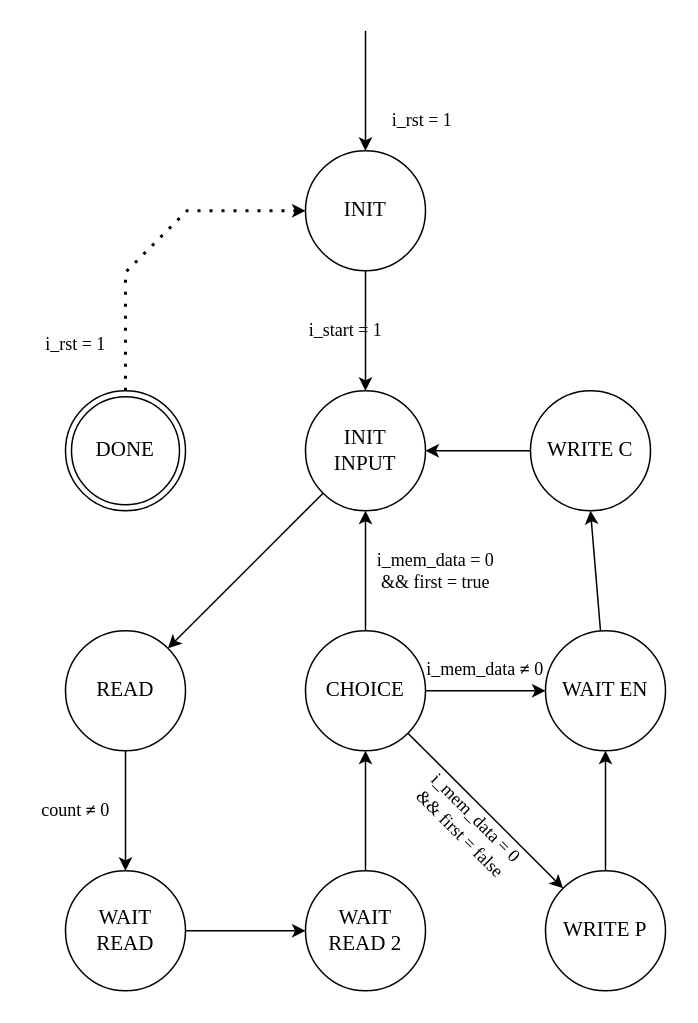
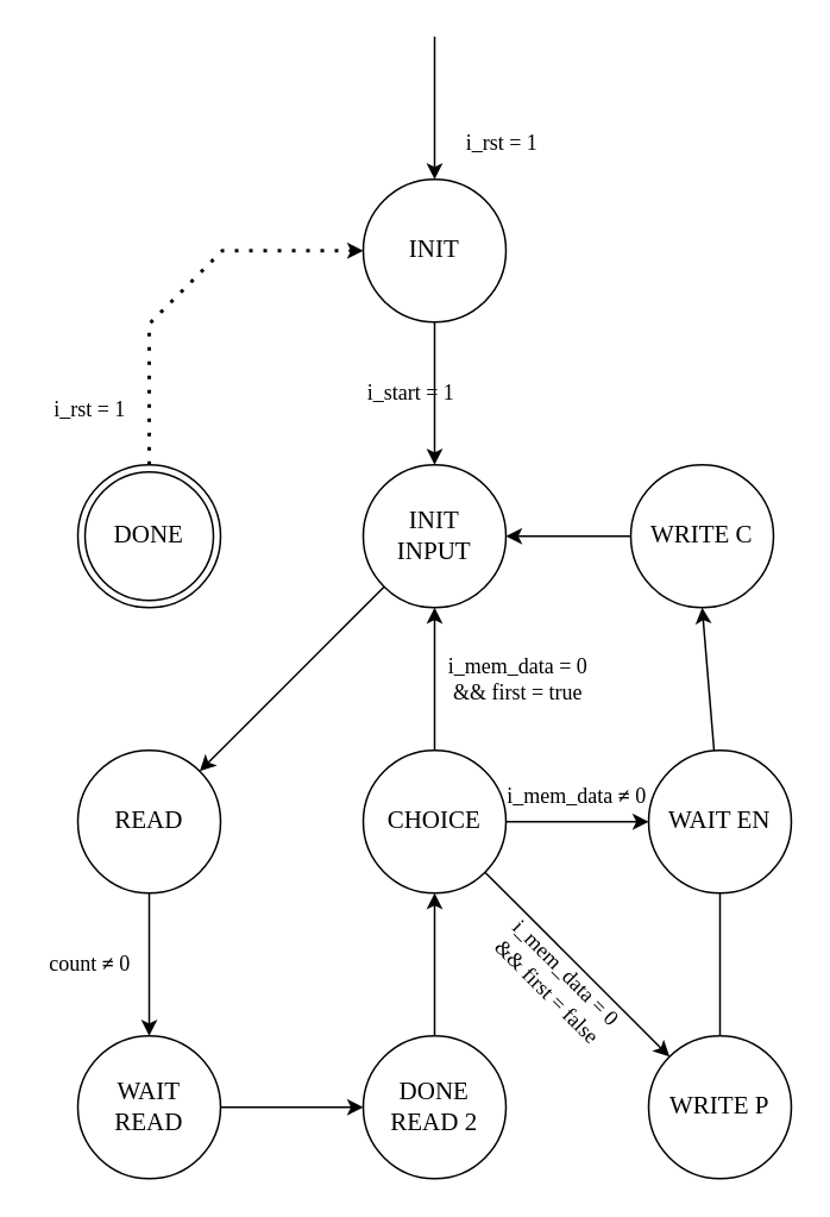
  <mxCell id="0" />
  <mxCell id="1" parent="0" />
  <mxCell id="2" value="&lt;font face=&quot;Times New Roman&quot; style=&quot;font-size: 14px;&quot;&gt;INIT&lt;/font&gt;" style="ellipse;whiteSpace=wrap;html=1;aspect=fixed;" parent="1" vertex="1"><mxGeometry x="203" y="100" width="80" height="80" as="geometry" /></mxCell>
  <mxCell id="3" value="" style="endArrow=classic;html=1;rounded=0;entryX=0.5;entryY=0;entryDx=0;entryDy=0;" parent="1" target="2" edge="1"><mxGeometry width="50" height="50" relative="1" as="geometry"><mxPoint x="243" y="20" as="sourcePoint" /><mxPoint x="273" y="120" as="targetPoint" /></mxGeometry></mxCell>
  <mxCell id="4" value="&lt;font face=&quot;Times New Roman&quot; style=&quot;font-size: 14px;&quot;&gt;INIT&lt;/font&gt;&lt;div&gt;&lt;font face=&quot;Times New Roman&quot; style=&quot;font-size: 14px;&quot;&gt;INPUT&lt;/font&gt;&lt;/div&gt;" style="ellipse;whiteSpace=wrap;html=1;aspect=fixed;" parent="1" vertex="1"><mxGeometry x="203" y="260" width="80" height="80" as="geometry" /></mxCell>
  <mxCell id="5" value="" style="endArrow=classic;html=1;rounded=0;entryX=0.5;entryY=0;entryDx=0;entryDy=0;" parent="1" target="4" edge="1"><mxGeometry width="50" height="50" relative="1" as="geometry"><mxPoint x="243" y="180" as="sourcePoint" /><mxPoint x="273" y="280" as="targetPoint" /></mxGeometry></mxCell>
  <mxCell id="6" value="&lt;font face=&quot;Times New Roman&quot; style=&quot;font-size: 14px;&quot;&gt;READ&lt;/font&gt;" style="ellipse;whiteSpace=wrap;html=1;aspect=fixed;" parent="1" vertex="1"><mxGeometry x="43" y="420" width="80" height="80" as="geometry" /></mxCell>
  <mxCell id="7" value="&lt;font face=&quot;Times New Roman&quot;&gt;&lt;span style=&quot;font-size: 14px;&quot;&gt;WAIT&lt;/span&gt;&lt;/font&gt;&lt;div&gt;&lt;font face=&quot;Times New Roman&quot;&gt;&lt;span style=&quot;font-size: 14px;&quot;&gt;READ&lt;/span&gt;&lt;/font&gt;&lt;/div&gt;" style="ellipse;whiteSpace=wrap;html=1;aspect=fixed;" parent="1" vertex="1"><mxGeometry x="43" y="580" width="80" height="80" as="geometry" /></mxCell>
  <mxCell id="8" value="" style="endArrow=classic;html=1;rounded=0;entryX=0.5;entryY=0;entryDx=0;entryDy=0;exitX=0.5;exitY=1;exitDx=0;exitDy=0;" parent="1" target="7" edge="1" source="6"><mxGeometry width="50" height="50" relative="1" as="geometry"><mxPoint x="243" y="500" as="sourcePoint" /><mxPoint x="273" y="600" as="targetPoint" /></mxGeometry></mxCell>
- <mxCell id="9" value="&lt;font face=&quot;Times New Roman&quot; style=&quot;font-size: 14px;&quot;&gt;WAIT&lt;/font&gt;&lt;div&gt;&lt;font face=&quot;Times New Roman&quot; style=&quot;font-size: 14px;&quot;&gt;READ 2&lt;/font&gt;&lt;/div&gt;" style="ellipse;whiteSpace=wrap;html=1;aspect=fixed;" parent="1" vertex="1"><mxGeometry x="203" y="580" width="80" height="80" as="geometry" /></mxCell>
+ <mxCell id="9" value="&lt;font face=&quot;Times New Roman&quot; style=&quot;font-size: 14px;&quot;&gt;DONE&lt;/font&gt;&lt;div&gt;&lt;font face=&quot;Times New Roman&quot; style=&quot;font-size: 14px;&quot;&gt;READ 2&lt;/font&gt;&lt;/div&gt;" style="ellipse;whiteSpace=wrap;html=1;aspect=fixed;" parent="1" vertex="1"><mxGeometry x="203" y="580" width="80" height="80" as="geometry" /></mxCell>
  <mxCell id="10" value="" style="endArrow=classic;html=1;rounded=0;entryX=0;entryY=0.5;entryDx=0;entryDy=0;exitX=1;exitY=0.5;exitDx=0;exitDy=0;" parent="1" source="7" target="9" edge="1"><mxGeometry width="50" height="50" relative="1" as="geometry"><mxPoint x="243" y="660" as="sourcePoint" /><mxPoint x="273" y="760" as="targetPoint" /></mxGeometry></mxCell>
  <mxCell id="11" value="&lt;font face=&quot;Times New Roman&quot; style=&quot;font-size: 14px;&quot;&gt;DONE&lt;/font&gt;" style="ellipse;shape=doubleEllipse;whiteSpace=wrap;html=1;aspect=fixed;" parent="1" vertex="1"><mxGeometry x="43" y="260" width="80" height="80" as="geometry" /></mxCell>
  <mxCell id="12" value="&lt;font face=&quot;Times New Roman&quot; style=&quot;font-size: 14px;&quot;&gt;CHOICE&lt;/font&gt;" style="ellipse;whiteSpace=wrap;html=1;aspect=fixed;" parent="1" vertex="1"><mxGeometry x="203" y="420" width="80" height="80" as="geometry" /></mxCell>
  <mxCell id="13" value="" style="endArrow=classic;html=1;rounded=0;exitX=0.5;exitY=0;exitDx=0;exitDy=0;entryX=0.5;entryY=1;entryDx=0;entryDy=0;" parent="1" source="9" target="12" edge="1"><mxGeometry width="50" height="50" relative="1" as="geometry"><mxPoint x="303" y="470" as="sourcePoint" /><mxPoint x="252" y="522" as="targetPoint" /></mxGeometry></mxCell>
  <mxCell id="14" value="&lt;font face=&quot;Times New Roman&quot; style=&quot;font-size: 14px;&quot;&gt;WRITE P&lt;/font&gt;" style="ellipse;whiteSpace=wrap;html=1;aspect=fixed;" parent="1" vertex="1"><mxGeometry x="363" y="580" width="80" height="80" as="geometry" /></mxCell>
  <mxCell id="15" value="&lt;font face=&quot;Times New Roman&quot; style=&quot;font-size: 14px;&quot;&gt;WAIT EN&lt;/font&gt;" style="ellipse;whiteSpace=wrap;html=1;aspect=fixed;" parent="1" vertex="1"><mxGeometry x="363" y="420" width="80" height="80" as="geometry" /></mxCell>
  <mxCell id="16" value="&lt;font face=&quot;Times New Roman&quot; style=&quot;font-size: 14px;&quot;&gt;WRITE C&lt;/font&gt;" style="ellipse;whiteSpace=wrap;html=1;aspect=fixed;" parent="1" vertex="1"><mxGeometry x="353" y="260" width="80" height="80" as="geometry" /></mxCell>
  <mxCell id="17" value="" style="endArrow=none;dashed=1;html=1;dashPattern=1 3;strokeWidth=2;rounded=0;exitX=0.5;exitY=0;exitDx=0;exitDy=0;entryX=0;entryY=0.5;entryDx=0;entryDy=0;" edge="1" parent="1" source="11" target="2"><mxGeometry width="50" height="50" relative="1" as="geometry"><mxPoint x="175" y="338" as="sourcePoint" /><mxPoint x="171" y="133" as="targetPoint" /><Array as="points"><mxPoint x="83" y="181" /><mxPoint x="124" y="140" /></Array></mxGeometry></mxCell>
  <mxCell id="18" value="" style="endArrow=classic;html=1;rounded=0;entryX=0;entryY=0.5;entryDx=0;entryDy=0;" edge="1" parent="1" target="2"><mxGeometry width="50" height="50" relative="1" as="geometry"><mxPoint x="195" y="140" as="sourcePoint" /><mxPoint x="183" y="139" as="targetPoint" /></mxGeometry></mxCell>
  <mxCell id="19" value="" style="endArrow=classic;html=1;rounded=0;entryX=0;entryY=0.5;entryDx=0;entryDy=0;exitX=1;exitY=0.5;exitDx=0;exitDy=0;" edge="1" parent="1" source="12" target="15"><mxGeometry width="50" height="50" relative="1" as="geometry"><mxPoint x="161" y="426" as="sourcePoint" /><mxPoint x="211" y="376" as="targetPoint" /><Array as="points"><mxPoint x="349" y="460" /></Array></mxGeometry></mxCell>
- <mxCell id="20" value="" style="endArrow=classic;html=1;rounded=0;exitX=0.5;exitY=0;exitDx=0;exitDy=0;entryX=0.5;entryY=1;entryDx=0;entryDy=0;" edge="1" parent="1" source="14" target="15"><mxGeometry width="50" height="50" relative="1" as="geometry"><mxPoint x="161" y="426" as="sourcePoint" /><mxPoint x="211" y="376" as="targetPoint" /></mxGeometry></mxCell>
+ <mxCell id="20" value="" style="endArrow=none;html=1;rounded=0;exitX=0.5;exitY=0;exitDx=0;exitDy=0;entryX=0.5;entryY=1;entryDx=0;entryDy=0;" edge="1" parent="1" source="14" target="15"><mxGeometry width="50" height="50" relative="1" as="geometry"><mxPoint x="161" y="426" as="sourcePoint" /><mxPoint x="211" y="376" as="targetPoint" /></mxGeometry></mxCell>
  <mxCell id="21" value="" style="endArrow=classic;html=1;rounded=0;entryX=0.5;entryY=1;entryDx=0;entryDy=0;" edge="1" parent="1" source="15" target="16"><mxGeometry width="50" height="50" relative="1" as="geometry"><mxPoint x="161" y="426" as="sourcePoint" /><mxPoint x="211" y="376" as="targetPoint" /></mxGeometry></mxCell>
  <mxCell id="22" value="" style="endArrow=classic;html=1;rounded=0;entryX=0.5;entryY=1;entryDx=0;entryDy=0;exitX=0.5;exitY=0;exitDx=0;exitDy=0;" edge="1" parent="1" source="12" target="4"><mxGeometry width="50" height="50" relative="1" as="geometry"><mxPoint x="186" y="480" as="sourcePoint" /><mxPoint x="236" y="430" as="targetPoint" /></mxGeometry></mxCell>
  <mxCell id="23" value="" style="endArrow=classic;html=1;rounded=0;entryX=0;entryY=0;entryDx=0;entryDy=0;exitX=1;exitY=1;exitDx=0;exitDy=0;" edge="1" parent="1" source="12" target="14"><mxGeometry width="50" height="50" relative="1" as="geometry"><mxPoint x="186" y="480" as="sourcePoint" /><mxPoint x="236" y="430" as="targetPoint" /></mxGeometry></mxCell>
  <mxCell id="24" value="" style="endArrow=classic;html=1;rounded=0;entryX=1;entryY=0.5;entryDx=0;entryDy=0;exitX=0;exitY=0.5;exitDx=0;exitDy=0;" edge="1" parent="1" source="16" target="4"><mxGeometry width="50" height="50" relative="1" as="geometry"><mxPoint x="158" y="310" as="sourcePoint" /><mxPoint x="208" y="260" as="targetPoint" /></mxGeometry></mxCell>
  <mxCell id="25" value="" style="endArrow=classic;html=1;rounded=0;entryX=1;entryY=0;entryDx=0;entryDy=0;exitX=0;exitY=1;exitDx=0;exitDy=0;" edge="1" parent="1" source="4" target="6"><mxGeometry width="50" height="50" relative="1" as="geometry"><mxPoint x="260" y="473" as="sourcePoint" /><mxPoint x="310" y="423" as="targetPoint" /></mxGeometry></mxCell>
  <mxCell id="26" value="&lt;font face=&quot;Times New Roman&quot;&gt;i_rst = 1&lt;/font&gt;" style="text;html=1;align=center;verticalAlign=middle;whiteSpace=wrap;rounded=0;fontFamily=Helvetica;" vertex="1" parent="1"><mxGeometry x="251" y="65" width="60" height="30" as="geometry" /></mxCell>
  <mxCell id="27" value="&lt;font face=&quot;Times New Roman&quot;&gt;i_rst = 1&lt;/font&gt;" style="text;html=1;align=center;verticalAlign=middle;whiteSpace=wrap;rounded=0;fontFamily=Helvetica;" vertex="1" parent="1"><mxGeometry x="20" y="214" width="60" height="30" as="geometry" /></mxCell>
  <mxCell id="28" value="&lt;font face=&quot;Times New Roman&quot;&gt;i_start = 1&lt;/font&gt;" style="text;html=1;align=center;verticalAlign=middle;whiteSpace=wrap;rounded=0;" vertex="1" parent="1"><mxGeometry x="200" y="205" width="60" height="30" as="geometry" /></mxCell>
  <mxCell id="29" value="&lt;font face=&quot;Times New Roman&quot;&gt;count &lt;b&gt;≠ &lt;/b&gt;0&lt;/font&gt;" style="text;html=1;align=center;verticalAlign=middle;whiteSpace=wrap;rounded=0;fontFamily=Helvetica;" vertex="1" parent="1"><mxGeometry x="20" y="525" width="60" height="30" as="geometry" /></mxCell>
  <mxCell id="30" value="&lt;div&gt;&lt;font face=&quot;Times New Roman&quot;&gt;i_mem_data = 0&lt;/font&gt;&lt;/div&gt;&lt;font face=&quot;Times New Roman&quot;&gt;&amp;amp;&amp;amp; first = true&lt;/font&gt;" style="text;html=1;align=center;verticalAlign=middle;whiteSpace=wrap;rounded=0;fontFamily=Helvetica;" vertex="1" parent="1"><mxGeometry x="247" y="365" width="86" height="30" as="geometry" /></mxCell>
  <mxCell id="31" value="&lt;div&gt;&lt;font face=&quot;Times New Roman&quot;&gt;i_mem_data &lt;/font&gt;&lt;font face=&quot;Times New Roman&quot;&gt;&lt;b&gt;≠ &lt;/b&gt;&lt;/font&gt;&lt;font face=&quot;Times New Roman&quot;&gt;0&lt;/font&gt;&lt;/div&gt;&lt;font face=&quot;Times New Roman&quot;&gt;&lt;/font&gt;" style="text;html=1;align=center;verticalAlign=middle;whiteSpace=wrap;rounded=0;fontFamily=Helvetica;" vertex="1" parent="1"><mxGeometry x="280" y="431" width="86" height="30" as="geometry" /></mxCell>
  <mxCell id="32" value="&lt;div&gt;&lt;font face=&quot;Times New Roman&quot;&gt;i_mem_data = 0&lt;/font&gt;&lt;/div&gt;&lt;font face=&quot;Times New Roman&quot;&gt;&amp;amp;&amp;amp; first = false&lt;/font&gt;" style="text;html=1;align=center;verticalAlign=middle;whiteSpace=wrap;rounded=0;fontFamily=Helvetica;rotation=45;" vertex="1" parent="1"><mxGeometry x="269" y="535" width="86" height="30" as="geometry" /></mxCell>
